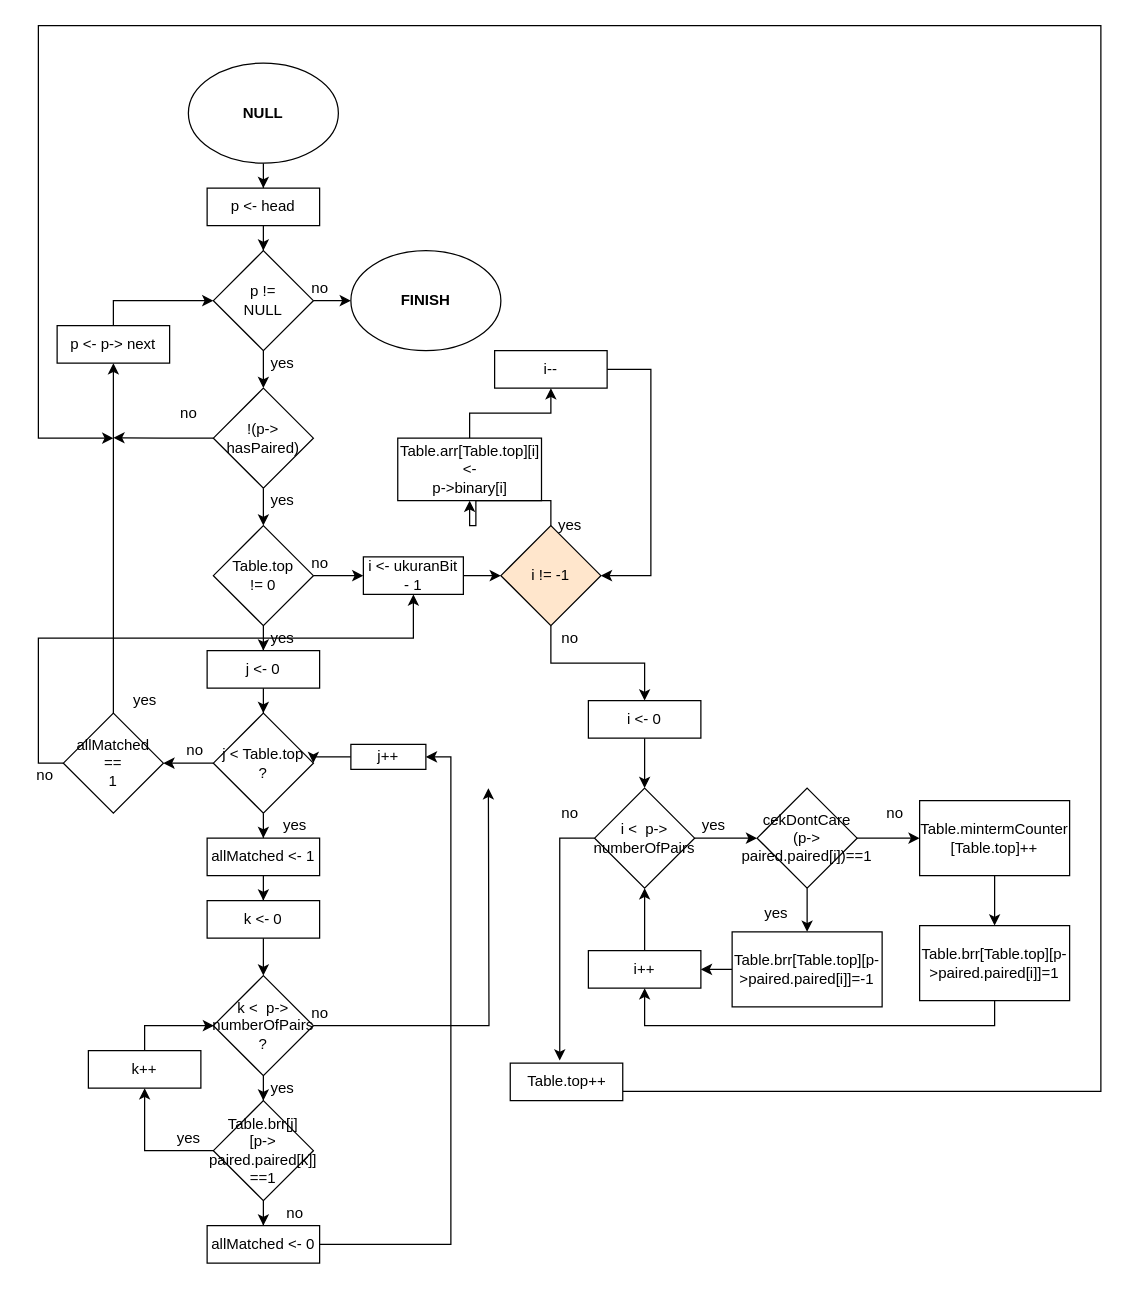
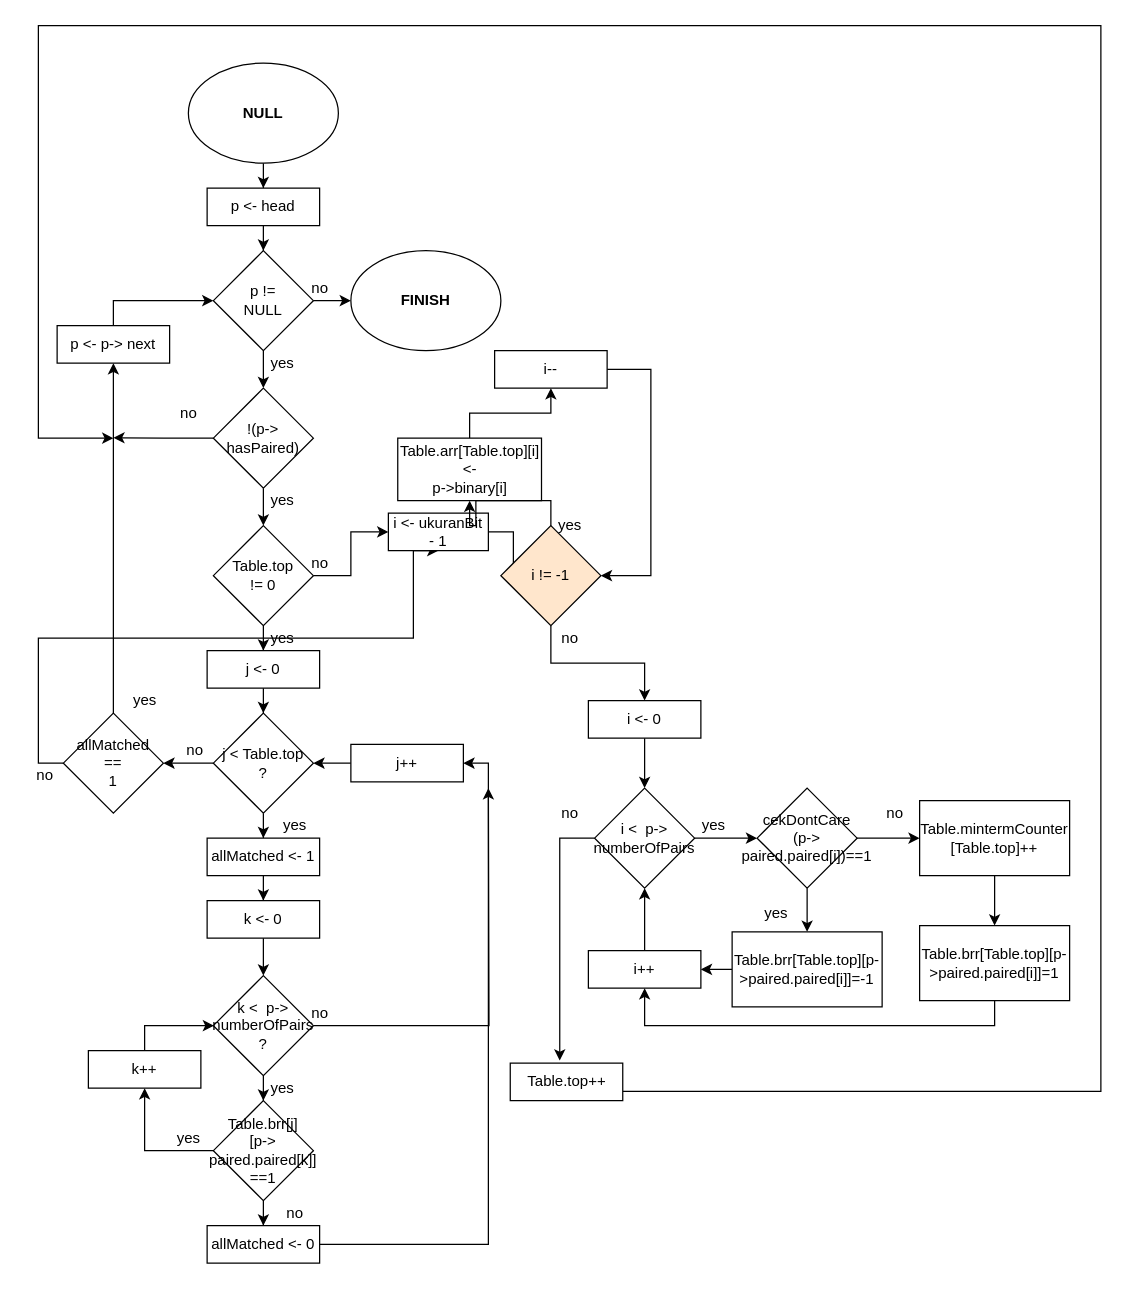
  <mxCell id="0" />
  <mxCell id="1" parent="0" />
  <mxCell id="2" value="" style="edgeStyle=orthogonalEdgeStyle;rounded=0;orthogonalLoop=1;jettySize=auto;html=1;" edge="1" parent="1" source="3" target="6"><mxGeometry relative="1" as="geometry" /></mxCell>
  <mxCell id="3" value="&lt;b&gt;NULL&lt;/b&gt;" style="ellipse;whiteSpace=wrap;html=1;" vertex="1" parent="1"><mxGeometry x="150" y="50" width="120" height="80" as="geometry" /></mxCell>
  <mxCell id="4" value="&lt;b&gt;FINISH&lt;/b&gt;" style="ellipse;whiteSpace=wrap;html=1;" vertex="1" parent="1"><mxGeometry x="280" y="200" width="120" height="80" as="geometry" /></mxCell>
  <mxCell id="5" value="" style="edgeStyle=orthogonalEdgeStyle;rounded=0;orthogonalLoop=1;jettySize=auto;html=1;" edge="1" parent="1" source="6" target="9"><mxGeometry relative="1" as="geometry" /></mxCell>
  <mxCell id="6" value="p &amp;lt;- head" style="whiteSpace=wrap;html=1;" vertex="1" parent="1"><mxGeometry x="165" y="150" width="90" height="30" as="geometry" /></mxCell>
  <mxCell id="7" value="" style="edgeStyle=orthogonalEdgeStyle;rounded=0;orthogonalLoop=1;jettySize=auto;html=1;" edge="1" parent="1" source="9" target="12"><mxGeometry relative="1" as="geometry" /></mxCell>
  <mxCell id="8" style="edgeStyle=orthogonalEdgeStyle;rounded=0;orthogonalLoop=1;jettySize=auto;html=1;exitX=1;exitY=0.5;exitDx=0;exitDy=0;" edge="1" parent="1" source="9" target="4"><mxGeometry relative="1" as="geometry" /></mxCell>
  <mxCell id="9" value="p !=&lt;br&gt;NULL" style="rhombus;whiteSpace=wrap;html=1;" vertex="1" parent="1"><mxGeometry x="170" y="200" width="80" height="80" as="geometry" /></mxCell>
  <mxCell id="10" value="" style="edgeStyle=orthogonalEdgeStyle;rounded=0;orthogonalLoop=1;jettySize=auto;html=1;" edge="1" parent="1" source="12" target="15"><mxGeometry relative="1" as="geometry" /></mxCell>
  <mxCell id="11" style="edgeStyle=orthogonalEdgeStyle;rounded=0;orthogonalLoop=1;jettySize=auto;html=1;exitX=0;exitY=0.5;exitDx=0;exitDy=0;" edge="1" parent="1" source="12"><mxGeometry relative="1" as="geometry"><mxPoint x="90" y="349.667" as="targetPoint" /></mxGeometry></mxCell>
  <mxCell id="12" value="!(p-&amp;gt;&lt;br&gt;hasPaired)" style="rhombus;whiteSpace=wrap;html=1;" vertex="1" parent="1"><mxGeometry x="170" y="310" width="80" height="80" as="geometry" /></mxCell>
  <mxCell id="13" value="" style="edgeStyle=orthogonalEdgeStyle;rounded=0;orthogonalLoop=1;jettySize=auto;html=1;" edge="1" parent="1" source="15" target="20"><mxGeometry relative="1" as="geometry" /></mxCell>
  <mxCell id="14" value="" style="edgeStyle=orthogonalEdgeStyle;rounded=0;orthogonalLoop=1;jettySize=auto;html=1;" edge="1" parent="1" source="15" target="47"><mxGeometry relative="1" as="geometry" /></mxCell>
  <mxCell id="15" value="Table.top&lt;br&gt;!= 0" style="rhombus;whiteSpace=wrap;html=1;" vertex="1" parent="1"><mxGeometry x="170" y="420" width="80" height="80" as="geometry" /></mxCell>
  <mxCell id="16" value="" style="edgeStyle=orthogonalEdgeStyle;rounded=0;orthogonalLoop=1;jettySize=auto;html=1;" edge="1" parent="1" source="18" target="22"><mxGeometry relative="1" as="geometry" /></mxCell>
  <mxCell id="17" value="" style="edgeStyle=orthogonalEdgeStyle;rounded=0;orthogonalLoop=1;jettySize=auto;html=1;" edge="1" parent="1" source="18" target="43"><mxGeometry relative="1" as="geometry" /></mxCell>
  <mxCell id="18" value="j &amp;lt; Table.top&lt;br&gt;?" style="rhombus;whiteSpace=wrap;html=1;" vertex="1" parent="1"><mxGeometry x="170" y="570" width="80" height="80" as="geometry" /></mxCell>
  <mxCell id="19" value="" style="edgeStyle=orthogonalEdgeStyle;rounded=0;orthogonalLoop=1;jettySize=auto;html=1;" edge="1" parent="1" source="20" target="18"><mxGeometry relative="1" as="geometry" /></mxCell>
  <mxCell id="20" value="j &amp;lt;- 0" style="whiteSpace=wrap;html=1;" vertex="1" parent="1"><mxGeometry x="165" y="520" width="90" height="30" as="geometry" /></mxCell>
  <mxCell id="21" value="" style="edgeStyle=orthogonalEdgeStyle;rounded=0;orthogonalLoop=1;jettySize=auto;html=1;" edge="1" parent="1" source="22" target="24"><mxGeometry relative="1" as="geometry" /></mxCell>
  <mxCell id="22" value="allMatched &amp;lt;- 1" style="whiteSpace=wrap;html=1;" vertex="1" parent="1"><mxGeometry x="165" y="670" width="90" height="30" as="geometry" /></mxCell>
  <mxCell id="23" value="" style="edgeStyle=orthogonalEdgeStyle;rounded=0;orthogonalLoop=1;jettySize=auto;html=1;" edge="1" parent="1" source="24" target="27"><mxGeometry relative="1" as="geometry" /></mxCell>
  <mxCell id="24" value="k &amp;lt;- 0" style="whiteSpace=wrap;html=1;" vertex="1" parent="1"><mxGeometry x="165" y="720" width="90" height="30" as="geometry" /></mxCell>
  <mxCell id="25" value="" style="edgeStyle=orthogonalEdgeStyle;rounded=0;orthogonalLoop=1;jettySize=auto;html=1;" edge="1" parent="1" source="27" target="30"><mxGeometry relative="1" as="geometry" /></mxCell>
  <mxCell id="26" style="edgeStyle=orthogonalEdgeStyle;rounded=0;orthogonalLoop=1;jettySize=auto;html=1;exitX=1;exitY=0.5;exitDx=0;exitDy=0;" edge="1" parent="1" source="27"><mxGeometry relative="1" as="geometry"><mxPoint x="390" y="630" as="targetPoint" /></mxGeometry></mxCell>
  <mxCell id="27" value="k &amp;lt;&amp;nbsp; p-&amp;gt;&lt;br&gt;numberOfPairs&lt;br&gt;?" style="rhombus;whiteSpace=wrap;html=1;" vertex="1" parent="1"><mxGeometry x="170" y="780" width="80" height="80" as="geometry" /></mxCell>
  <mxCell id="28" style="edgeStyle=orthogonalEdgeStyle;rounded=0;orthogonalLoop=1;jettySize=auto;html=1;exitX=1;exitY=0.5;exitDx=0;exitDy=0;" edge="1" parent="1" source="30" target="32"><mxGeometry relative="1" as="geometry"><Array as="points"><mxPoint x="115" y="920" /></Array></mxGeometry></mxCell>
  <mxCell id="29" value="" style="edgeStyle=orthogonalEdgeStyle;rounded=0;orthogonalLoop=1;jettySize=auto;html=1;" edge="1" parent="1" source="30" target="34"><mxGeometry relative="1" as="geometry" /></mxCell>
  <mxCell id="30" value="Table.brr[j]&lt;br&gt;[p-&amp;gt;&lt;br&gt;paired.paired[k]]&lt;br&gt;==1" style="rhombus;whiteSpace=wrap;html=1;" vertex="1" parent="1"><mxGeometry x="170" y="880" width="80" height="80" as="geometry" /></mxCell>
  <mxCell id="31" style="edgeStyle=orthogonalEdgeStyle;rounded=0;orthogonalLoop=1;jettySize=auto;html=1;exitX=0.5;exitY=0;exitDx=0;exitDy=0;" edge="1" parent="1" source="32"><mxGeometry relative="1" as="geometry"><mxPoint x="170" y="820" as="targetPoint" /></mxGeometry></mxCell>
  <mxCell id="32" value="k++" style="whiteSpace=wrap;html=1;" vertex="1" parent="1"><mxGeometry x="70" y="840" width="90" height="30" as="geometry" /></mxCell>
  <mxCell id="33" style="edgeStyle=orthogonalEdgeStyle;rounded=0;orthogonalLoop=1;jettySize=auto;html=1;exitX=1;exitY=0.5;exitDx=0;exitDy=0;entryX=1;entryY=0.5;entryDx=0;entryDy=0;" edge="1" parent="1" source="34" target="36"><mxGeometry relative="1" as="geometry"><mxPoint x="370" y="620" as="targetPoint" /></mxGeometry></mxCell>
  <mxCell id="34" value="allMatched &amp;lt;- 0" style="whiteSpace=wrap;html=1;" vertex="1" parent="1"><mxGeometry x="165" y="980" width="90" height="30" as="geometry" /></mxCell>
  <mxCell id="35" style="edgeStyle=orthogonalEdgeStyle;rounded=0;orthogonalLoop=1;jettySize=auto;html=1;exitX=0;exitY=0.5;exitDx=0;exitDy=0;entryX=1;entryY=0.5;entryDx=0;entryDy=0;" edge="1" parent="1" source="36" target="18"><mxGeometry relative="1" as="geometry" /></mxCell>
- <mxCell id="36" value="j++" style="whiteSpace=wrap;html=1;" vertex="1" parent="1"><mxGeometry x="280" y="595" width="60" height="20" as="geometry" /></mxCell>
+ <mxCell id="36" value="j++" style="whiteSpace=wrap;html=1;" vertex="1" parent="1"><mxGeometry x="280" y="595" width="90" height="30" as="geometry" /></mxCell>
  <mxCell id="37" value="no" style="text;html=1;align=center;verticalAlign=middle;resizable=0;points=[];autosize=1;" vertex="1" parent="1"><mxGeometry x="240" y="800" width="30" height="20" as="geometry" /></mxCell>
  <mxCell id="38" value="no" style="text;html=1;align=center;verticalAlign=middle;resizable=0;points=[];autosize=1;" vertex="1" parent="1"><mxGeometry x="220" y="960" width="30" height="20" as="geometry" /></mxCell>
  <mxCell id="39" value="yes" style="text;html=1;align=center;verticalAlign=middle;resizable=0;points=[];autosize=1;" vertex="1" parent="1"><mxGeometry x="135" y="900" width="30" height="20" as="geometry" /></mxCell>
  <mxCell id="40" value="yes" style="text;html=1;align=center;verticalAlign=middle;resizable=0;points=[];autosize=1;" vertex="1" parent="1"><mxGeometry x="210" y="860" width="30" height="20" as="geometry" /></mxCell>
  <mxCell id="41" value="" style="edgeStyle=orthogonalEdgeStyle;rounded=0;orthogonalLoop=1;jettySize=auto;html=1;" edge="1" parent="1" source="43" target="45"><mxGeometry relative="1" as="geometry" /></mxCell>
  <mxCell id="42" style="edgeStyle=orthogonalEdgeStyle;rounded=0;orthogonalLoop=1;jettySize=auto;html=1;exitX=0;exitY=0.5;exitDx=0;exitDy=0;entryX=0.5;entryY=1;entryDx=0;entryDy=0;" edge="1" parent="1" source="43" target="47"><mxGeometry relative="1" as="geometry"><Array as="points"><mxPoint x="30" y="610" /><mxPoint x="30" y="510" /><mxPoint x="330" y="510" /></Array></mxGeometry></mxCell>
  <mxCell id="43" value="allMatched&lt;br&gt;==&lt;br&gt;1" style="rhombus;whiteSpace=wrap;html=1;" vertex="1" parent="1"><mxGeometry x="50" y="570" width="80" height="80" as="geometry" /></mxCell>
  <mxCell id="44" style="edgeStyle=orthogonalEdgeStyle;rounded=0;orthogonalLoop=1;jettySize=auto;html=1;exitX=0.5;exitY=0;exitDx=0;exitDy=0;entryX=0;entryY=0.5;entryDx=0;entryDy=0;" edge="1" parent="1" source="45" target="9"><mxGeometry relative="1" as="geometry" /></mxCell>
  <mxCell id="45" value="p &amp;lt;- p-&amp;gt; next" style="whiteSpace=wrap;html=1;" vertex="1" parent="1"><mxGeometry x="45" y="260" width="90" height="30" as="geometry" /></mxCell>
  <mxCell id="46" value="" style="edgeStyle=orthogonalEdgeStyle;rounded=0;orthogonalLoop=1;jettySize=auto;html=1;" edge="1" parent="1" source="47" target="52"><mxGeometry relative="1" as="geometry" /></mxCell>
- <mxCell id="47" value="i &amp;lt;- ukuranBit - 1" style="whiteSpace=wrap;html=1;" vertex="1" parent="1"><mxGeometry x="290" y="445" width="80" height="30" as="geometry" /></mxCell>
+ <mxCell id="47" value="i &amp;lt;- ukuranBit - 1" style="whiteSpace=wrap;html=1;" vertex="1" parent="1"><mxGeometry x="310" y="410" width="80" height="30" as="geometry" /></mxCell>
  <mxCell id="48" value="no" style="text;html=1;align=center;verticalAlign=middle;resizable=0;points=[];autosize=1;" vertex="1" parent="1"><mxGeometry x="240" y="440" width="30" height="20" as="geometry" /></mxCell>
  <mxCell id="49" value="yes" style="text;html=1;align=center;verticalAlign=middle;resizable=0;points=[];autosize=1;" vertex="1" parent="1"><mxGeometry x="210" y="500" width="30" height="20" as="geometry" /></mxCell>
  <mxCell id="50" value="" style="edgeStyle=orthogonalEdgeStyle;rounded=0;orthogonalLoop=1;jettySize=auto;html=1;" edge="1" parent="1" source="52" target="54"><mxGeometry relative="1" as="geometry" /></mxCell>
  <mxCell id="51" value="" style="edgeStyle=orthogonalEdgeStyle;rounded=0;orthogonalLoop=1;jettySize=auto;html=1;" edge="1" parent="1" source="52" target="61"><mxGeometry relative="1" as="geometry" /></mxCell>
  <mxCell id="52" value="i != -1" style="rhombus;whiteSpace=wrap;html=1;fillColor=#ffe6cc;" vertex="1" parent="1"><mxGeometry x="400" y="420" width="80" height="80" as="geometry" /></mxCell>
  <mxCell id="53" value="" style="edgeStyle=orthogonalEdgeStyle;rounded=0;orthogonalLoop=1;jettySize=auto;html=1;" edge="1" parent="1" source="54" target="56"><mxGeometry relative="1" as="geometry" /></mxCell>
  <mxCell id="54" value="Table.arr[Table.top][i] &amp;lt;-&lt;br&gt;p-&amp;gt;binary[i]" style="whiteSpace=wrap;html=1;" vertex="1" parent="1"><mxGeometry x="317.5" y="350" width="115" height="50" as="geometry" /></mxCell>
  <mxCell id="55" style="edgeStyle=orthogonalEdgeStyle;rounded=0;orthogonalLoop=1;jettySize=auto;html=1;exitX=1;exitY=0.5;exitDx=0;exitDy=0;entryX=1;entryY=0.5;entryDx=0;entryDy=0;" edge="1" parent="1" source="56" target="52"><mxGeometry relative="1" as="geometry"><Array as="points"><mxPoint x="520" y="295" /><mxPoint x="520" y="460" /></Array></mxGeometry></mxCell>
  <mxCell id="56" value="i--" style="whiteSpace=wrap;html=1;" vertex="1" parent="1"><mxGeometry x="395" y="280" width="90" height="30" as="geometry" /></mxCell>
  <mxCell id="57" value="" style="edgeStyle=orthogonalEdgeStyle;rounded=0;orthogonalLoop=1;jettySize=auto;html=1;" edge="1" parent="1" source="59" target="64"><mxGeometry relative="1" as="geometry" /></mxCell>
  <mxCell id="58" style="edgeStyle=orthogonalEdgeStyle;rounded=0;orthogonalLoop=1;jettySize=auto;html=1;exitX=0;exitY=0.5;exitDx=0;exitDy=0;entryX=0.44;entryY=-0.07;entryDx=0;entryDy=0;entryPerimeter=0;" edge="1" parent="1" source="59" target="74"><mxGeometry relative="1" as="geometry" /></mxCell>
  <mxCell id="59" value="i &amp;lt;&amp;nbsp; p-&amp;gt; numberOfPairs" style="rhombus;whiteSpace=wrap;html=1;" vertex="1" parent="1"><mxGeometry x="475" y="630" width="80" height="80" as="geometry" /></mxCell>
  <mxCell id="60" value="" style="edgeStyle=orthogonalEdgeStyle;rounded=0;orthogonalLoop=1;jettySize=auto;html=1;" edge="1" parent="1" source="61" target="59"><mxGeometry relative="1" as="geometry" /></mxCell>
  <mxCell id="61" value="i &amp;lt;- 0" style="whiteSpace=wrap;html=1;" vertex="1" parent="1"><mxGeometry x="470" y="560" width="90" height="30" as="geometry" /></mxCell>
  <mxCell id="62" value="" style="edgeStyle=orthogonalEdgeStyle;rounded=0;orthogonalLoop=1;jettySize=auto;html=1;" edge="1" parent="1" source="64" target="66"><mxGeometry relative="1" as="geometry" /></mxCell>
  <mxCell id="63" value="" style="edgeStyle=orthogonalEdgeStyle;rounded=0;orthogonalLoop=1;jettySize=auto;html=1;" edge="1" parent="1" source="64" target="70"><mxGeometry relative="1" as="geometry" /></mxCell>
  <mxCell id="64" value="cekDontCare&lt;br&gt;(p-&amp;gt;&lt;br&gt;paired.paired[i])==1" style="rhombus;whiteSpace=wrap;html=1;" vertex="1" parent="1"><mxGeometry x="605" y="630" width="80" height="80" as="geometry" /></mxCell>
  <mxCell id="65" style="edgeStyle=orthogonalEdgeStyle;rounded=0;orthogonalLoop=1;jettySize=auto;html=1;exitX=0;exitY=0.5;exitDx=0;exitDy=0;entryX=1;entryY=0.5;entryDx=0;entryDy=0;" edge="1" parent="1" source="66" target="68"><mxGeometry relative="1" as="geometry" /></mxCell>
  <mxCell id="66" value="Table.brr[Table.top][p-&amp;gt;paired.paired[i]]=-1" style="whiteSpace=wrap;html=1;" vertex="1" parent="1"><mxGeometry x="585" y="745" width="120" height="60" as="geometry" /></mxCell>
  <mxCell id="67" style="edgeStyle=orthogonalEdgeStyle;rounded=0;orthogonalLoop=1;jettySize=auto;html=1;exitX=0.5;exitY=0;exitDx=0;exitDy=0;entryX=0.5;entryY=1;entryDx=0;entryDy=0;" edge="1" parent="1" source="68" target="59"><mxGeometry relative="1" as="geometry" /></mxCell>
  <mxCell id="68" value="i++" style="whiteSpace=wrap;html=1;" vertex="1" parent="1"><mxGeometry x="470" y="760" width="90" height="30" as="geometry" /></mxCell>
  <mxCell id="69" value="" style="edgeStyle=orthogonalEdgeStyle;rounded=0;orthogonalLoop=1;jettySize=auto;html=1;" edge="1" parent="1" source="70" target="72"><mxGeometry relative="1" as="geometry" /></mxCell>
  <mxCell id="70" value="Table.mintermCounter&lt;br&gt;[Table.top]++" style="whiteSpace=wrap;html=1;" vertex="1" parent="1"><mxGeometry x="735" y="640" width="120" height="60" as="geometry" /></mxCell>
  <mxCell id="71" style="edgeStyle=orthogonalEdgeStyle;rounded=0;orthogonalLoop=1;jettySize=auto;html=1;exitX=0.5;exitY=1;exitDx=0;exitDy=0;entryX=0.5;entryY=1;entryDx=0;entryDy=0;" edge="1" parent="1" source="72" target="68"><mxGeometry relative="1" as="geometry" /></mxCell>
  <mxCell id="72" value="Table.brr[Table.top][p-&gt;paired.paired[i]]=1" style="whiteSpace=wrap;html=1;" vertex="1" parent="1"><mxGeometry x="735" y="740" width="120" height="60" as="geometry" /></mxCell>
  <mxCell id="73" style="edgeStyle=orthogonalEdgeStyle;rounded=0;orthogonalLoop=1;jettySize=auto;html=1;exitX=1;exitY=0.75;exitDx=0;exitDy=0;" edge="1" parent="1" source="74"><mxGeometry relative="1" as="geometry"><mxPoint x="90" y="350" as="targetPoint" /><Array as="points"><mxPoint x="880" y="873" /><mxPoint x="880" y="20" /><mxPoint x="30" y="20" /><mxPoint x="30" y="350" /></Array></mxGeometry></mxCell>
  <mxCell id="74" value="Table.top++" style="whiteSpace=wrap;html=1;" vertex="1" parent="1"><mxGeometry x="407.5" y="850" width="90" height="30" as="geometry" /></mxCell>
  <mxCell id="75" value="no" style="text;html=1;align=center;verticalAlign=middle;resizable=0;points=[];autosize=1;" vertex="1" parent="1"><mxGeometry x="240" y="220" width="30" height="20" as="geometry" /></mxCell>
  <mxCell id="76" value="yes" style="text;html=1;align=center;verticalAlign=middle;resizable=0;points=[];autosize=1;" vertex="1" parent="1"><mxGeometry x="210" y="280" width="30" height="20" as="geometry" /></mxCell>
  <mxCell id="77" value="yes" style="text;html=1;align=center;verticalAlign=middle;resizable=0;points=[];autosize=1;" vertex="1" parent="1"><mxGeometry x="210" y="390" width="30" height="20" as="geometry" /></mxCell>
  <mxCell id="78" value="no" style="text;html=1;align=center;verticalAlign=middle;resizable=0;points=[];autosize=1;" vertex="1" parent="1"><mxGeometry x="135" y="320" width="30" height="20" as="geometry" /></mxCell>
  <mxCell id="79" value="yes" style="text;html=1;align=center;verticalAlign=middle;resizable=0;points=[];autosize=1;" vertex="1" parent="1"><mxGeometry x="220" y="650" width="30" height="20" as="geometry" /></mxCell>
  <mxCell id="80" value="no" style="text;html=1;align=center;verticalAlign=middle;resizable=0;points=[];autosize=1;" vertex="1" parent="1"><mxGeometry x="140" y="590" width="30" height="20" as="geometry" /></mxCell>
  <mxCell id="81" value="yes" style="text;html=1;align=center;verticalAlign=middle;resizable=0;points=[];autosize=1;" vertex="1" parent="1"><mxGeometry x="100" y="550" width="30" height="20" as="geometry" /></mxCell>
  <mxCell id="82" value="no" style="text;html=1;align=center;verticalAlign=middle;resizable=0;points=[];autosize=1;" vertex="1" parent="1"><mxGeometry x="20" y="610" width="30" height="20" as="geometry" /></mxCell>
  <mxCell id="83" value="yes" style="text;html=1;align=center;verticalAlign=middle;resizable=0;points=[];autosize=1;" vertex="1" parent="1"><mxGeometry x="440" y="410" width="30" height="20" as="geometry" /></mxCell>
  <mxCell id="84" value="no" style="text;html=1;align=center;verticalAlign=middle;resizable=0;points=[];autosize=1;" vertex="1" parent="1"><mxGeometry x="440" y="500" width="30" height="20" as="geometry" /></mxCell>
  <mxCell id="85" value="yes" style="text;html=1;align=center;verticalAlign=middle;resizable=0;points=[];autosize=1;" vertex="1" parent="1"><mxGeometry x="555" y="650" width="30" height="20" as="geometry" /></mxCell>
  <mxCell id="86" value="yes" style="text;html=1;align=center;verticalAlign=middle;resizable=0;points=[];autosize=1;" vertex="1" parent="1"><mxGeometry x="605" y="720" width="30" height="20" as="geometry" /></mxCell>
  <mxCell id="87" value="no" style="text;html=1;align=center;verticalAlign=middle;resizable=0;points=[];autosize=1;" vertex="1" parent="1"><mxGeometry x="700" y="640" width="30" height="20" as="geometry" /></mxCell>
  <mxCell id="88" value="no" style="text;html=1;align=center;verticalAlign=middle;resizable=0;points=[];autosize=1;" vertex="1" parent="1"><mxGeometry x="440" y="640" width="30" height="20" as="geometry" /></mxCell>
